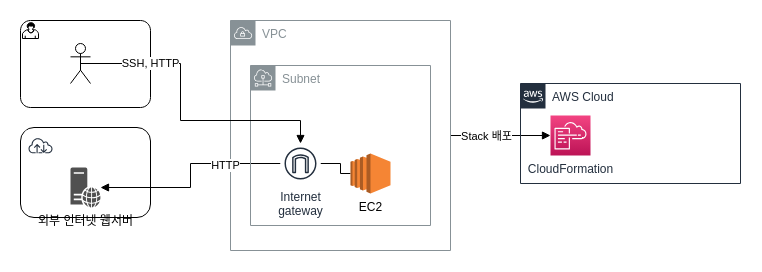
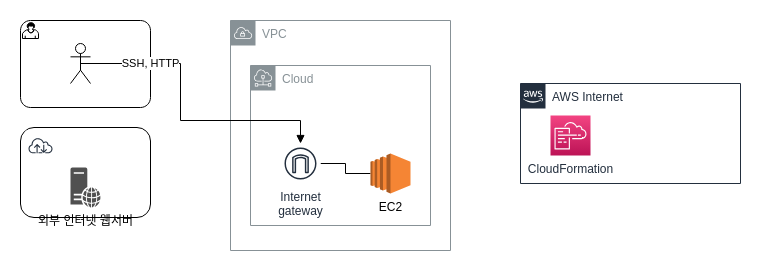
  <mxCell id="0" />
  <mxCell id="1" parent="0" />
  <mxCell id="2" value="" style="rounded=1;whiteSpace=wrap;html=1;" vertex="1" parent="1"><mxGeometry x="20" y="127" width="130" height="90" as="geometry" /></mxCell>
  <mxCell id="3" value="" style="points=[[0.25,0,0],[0.5,0,0],[0.75,0,0],[1,0.25,0],[1,0.5,0],[1,0.75,0],[0.75,1,0],[0.5,1,0],[0.25,1,0],[0,0.75,0],[0,0.5,0],[0,0.25,0]];shape=mxgraph.bpmn.task;whiteSpace=wrap;rectStyle=rounded;size=10;taskMarker=user;" vertex="1" parent="1"><mxGeometry x="20" y="20" width="130" height="87" as="geometry" /></mxCell>
  <mxCell id="4" value="" style="sketch=0;outlineConnect=0;fontColor=#232F3E;gradientColor=none;strokeColor=#232F3E;fillColor=#ffffff;dashed=0;verticalLabelPosition=bottom;verticalAlign=top;align=center;html=1;fontSize=12;fontStyle=0;aspect=fixed;shape=mxgraph.aws4.resourceIcon;resIcon=mxgraph.aws4.internet;" vertex="1" parent="1"><mxGeometry x="25" y="130" width="30" height="30" as="geometry" /></mxCell>
- <mxCell id="5" style="edgeStyle=orthogonalEdgeStyle;rounded=0;orthogonalLoop=1;jettySize=auto;html=1;entryX=0;entryY=0.5;entryDx=0;entryDy=0;entryPerimeter=0;endArrow=block;endFill=1;" edge="1" parent="1" source="7" target="15"><mxGeometry relative="1" as="geometry" /></mxCell>
- <mxCell id="6" value="Stack 배포" style="edgeLabel;html=1;align=center;verticalAlign=middle;resizable=0;points=[];" vertex="1" connectable="0" parent="5"><mxGeometry x="-0.4" relative="1" as="geometry"><mxPoint x="5" as="offset" /></mxGeometry></mxCell>
  <mxCell id="7" value="VPC" style="sketch=0;outlineConnect=0;gradientColor=none;html=1;whiteSpace=wrap;fontSize=12;fontStyle=0;shape=mxgraph.aws4.group;grIcon=mxgraph.aws4.group_vpc;strokeColor=#879196;fillColor=none;verticalAlign=top;align=left;spacingLeft=30;fontColor=#879196;dashed=0;" vertex="1" parent="1"><mxGeometry x="230" y="20" width="220" height="230" as="geometry" /></mxCell>
- <mxCell id="8" style="edgeStyle=orthogonalEdgeStyle;rounded=0;orthogonalLoop=1;jettySize=auto;html=1;endArrow=block;endFill=1;" edge="1" parent="1" source="11" target="16"><mxGeometry relative="1" as="geometry" /></mxCell>
- <mxCell id="9" value="HTTP" style="edgeLabel;html=1;align=center;verticalAlign=middle;resizable=0;points=[];" vertex="1" connectable="0" parent="8"><mxGeometry x="-0.45" y="1" relative="1" as="geometry"><mxPoint as="offset" /></mxGeometry></mxCell>
  <mxCell id="10" style="edgeStyle=orthogonalEdgeStyle;rounded=0;orthogonalLoop=1;jettySize=auto;html=1;entryX=0;entryY=0.5;entryDx=0;entryDy=0;entryPerimeter=0;endArrow=none;endFill=0;" edge="1" parent="1" source="11" target="13"><mxGeometry relative="1" as="geometry" /></mxCell>
  <mxCell id="11" value="Internet&#10;gateway" style="sketch=0;outlineConnect=0;fontColor=#232F3E;gradientColor=none;strokeColor=#232F3E;fillColor=#ffffff;dashed=0;verticalLabelPosition=bottom;verticalAlign=top;align=center;html=1;fontSize=12;fontStyle=0;aspect=fixed;shape=mxgraph.aws4.resourceIcon;resIcon=mxgraph.aws4.internet_gateway;" vertex="1" parent="1"><mxGeometry x="280" y="143" width="40" height="40" as="geometry" /></mxCell>
- <mxCell id="12" value="Subnet" style="sketch=0;outlineConnect=0;gradientColor=none;html=1;whiteSpace=wrap;fontSize=12;fontStyle=0;shape=mxgraph.aws4.group;grIcon=mxgraph.aws4.group_subnet;strokeColor=#879196;fillColor=none;verticalAlign=top;align=left;spacingLeft=30;fontColor=#879196;dashed=0;" vertex="1" parent="1"><mxGeometry x="250" y="65" width="180" height="160" as="geometry" /></mxCell>
- <mxCell id="13" value="EC2" style="outlineConnect=0;dashed=0;verticalLabelPosition=bottom;verticalAlign=top;align=center;html=1;shape=mxgraph.aws3.ec2;fillColor=#F58534;gradientColor=none;" vertex="1" parent="1"><mxGeometry x="350" y="153" width="40" height="40" as="geometry" /></mxCell>
- <mxCell id="14" value="AWS Cloud" style="points=[[0,0],[0.25,0],[0.5,0],[0.75,0],[1,0],[1,0.25],[1,0.5],[1,0.75],[1,1],[0.75,1],[0.5,1],[0.25,1],[0,1],[0,0.75],[0,0.5],[0,0.25]];outlineConnect=0;gradientColor=none;html=1;whiteSpace=wrap;fontSize=12;fontStyle=0;container=1;pointerEvents=0;collapsible=0;recursiveResize=0;shape=mxgraph.aws4.group;grIcon=mxgraph.aws4.group_aws_cloud_alt;strokeColor=#232F3E;fillColor=none;verticalAlign=top;align=left;spacingLeft=30;fontColor=#232F3E;dashed=0;" vertex="1" parent="1"><mxGeometry x="520" y="83" width="220" height="100" as="geometry" /></mxCell>
+ <mxCell id="12" value="Cloud" style="sketch=0;outlineConnect=0;gradientColor=none;html=1;whiteSpace=wrap;fontSize=12;fontStyle=0;shape=mxgraph.aws4.group;grIcon=mxgraph.aws4.group_subnet;strokeColor=#879196;fillColor=none;verticalAlign=top;align=left;spacingLeft=30;fontColor=#879196;dashed=0;" vertex="1" parent="1"><mxGeometry x="250" y="65" width="180" height="160" as="geometry" /></mxCell>
+ <mxCell id="13" value="EC2" style="outlineConnect=0;dashed=0;verticalLabelPosition=bottom;verticalAlign=top;align=center;html=1;shape=mxgraph.aws3.ec2;fillColor=#F58534;gradientColor=none;" vertex="1" parent="1"><mxGeometry x="370" y="153" width="40" height="40" as="geometry" /></mxCell>
+ <mxCell id="14" value="AWS Internet" style="points=[[0,0],[0.25,0],[0.5,0],[0.75,0],[1,0],[1,0.25],[1,0.5],[1,0.75],[1,1],[0.75,1],[0.5,1],[0.25,1],[0,1],[0,0.75],[0,0.5],[0,0.25]];outlineConnect=0;gradientColor=none;html=1;whiteSpace=wrap;fontSize=12;fontStyle=0;container=1;pointerEvents=0;collapsible=0;recursiveResize=0;shape=mxgraph.aws4.group;grIcon=mxgraph.aws4.group_aws_cloud_alt;strokeColor=#232F3E;fillColor=none;verticalAlign=top;align=left;spacingLeft=30;fontColor=#232F3E;dashed=0;" vertex="1" parent="1"><mxGeometry x="520" y="83" width="220" height="100" as="geometry" /></mxCell>
  <mxCell id="15" value="CloudFormation" style="sketch=0;points=[[0,0,0],[0.25,0,0],[0.5,0,0],[0.75,0,0],[1,0,0],[0,1,0],[0.25,1,0],[0.5,1,0],[0.75,1,0],[1,1,0],[0,0.25,0],[0,0.5,0],[0,0.75,0],[1,0.25,0],[1,0.5,0],[1,0.75,0]];points=[[0,0,0],[0.25,0,0],[0.5,0,0],[0.75,0,0],[1,0,0],[0,1,0],[0.25,1,0],[0.5,1,0],[0.75,1,0],[1,1,0],[0,0.25,0],[0,0.5,0],[0,0.75,0],[1,0.25,0],[1,0.5,0],[1,0.75,0]];outlineConnect=0;fontColor=#232F3E;gradientColor=#F34482;gradientDirection=north;fillColor=#BC1356;strokeColor=#ffffff;dashed=0;verticalLabelPosition=bottom;verticalAlign=top;align=center;html=1;fontSize=12;fontStyle=0;aspect=fixed;shape=mxgraph.aws4.resourceIcon;resIcon=mxgraph.aws4.cloudformation;" vertex="1" parent="14"><mxGeometry x="30" y="32" width="40" height="40" as="geometry" /></mxCell>
  <mxCell id="16" value="외부 인터넷 웹서버" style="sketch=0;pointerEvents=1;shadow=0;dashed=0;html=1;strokeColor=none;fillColor=#505050;labelPosition=center;verticalLabelPosition=bottom;verticalAlign=top;outlineConnect=0;align=center;shape=mxgraph.office.servers.web_server;" vertex="1" parent="1"><mxGeometry x="70" y="167" width="30" height="40" as="geometry" /></mxCell>
  <mxCell id="17" style="edgeStyle=orthogonalEdgeStyle;rounded=0;orthogonalLoop=1;jettySize=auto;html=1;exitX=0.5;exitY=0.5;exitDx=0;exitDy=0;exitPerimeter=0;endArrow=block;endFill=1;" edge="1" parent="1" source="19" target="11"><mxGeometry relative="1" as="geometry"><Array as="points"><mxPoint x="180" y="63" /><mxPoint x="180" y="120" /></Array></mxGeometry></mxCell>
  <mxCell id="18" value="SSH, HTTP" style="edgeLabel;html=1;align=center;verticalAlign=middle;resizable=0;points=[];" vertex="1" connectable="0" parent="17"><mxGeometry x="-0.603" y="1" relative="1" as="geometry"><mxPoint x="9" as="offset" /></mxGeometry></mxCell>
  <mxCell id="19" value="" style="shape=umlActor;verticalLabelPosition=bottom;verticalAlign=top;html=1;outlineConnect=0;" vertex="1" parent="1"><mxGeometry x="70" y="43" width="20" height="40" as="geometry" /></mxCell>
